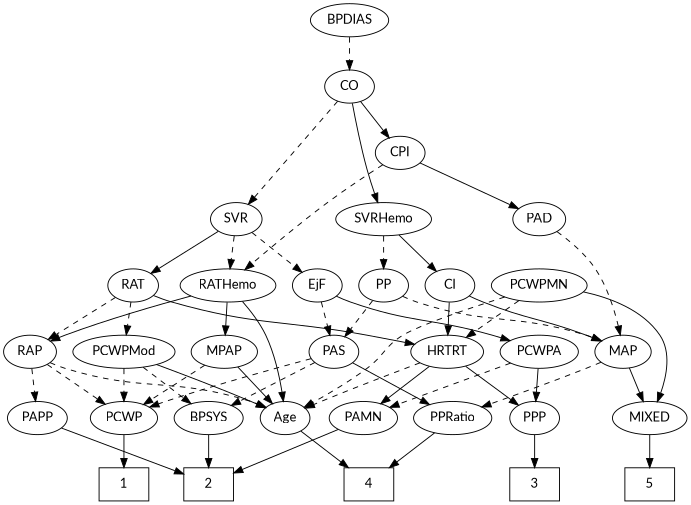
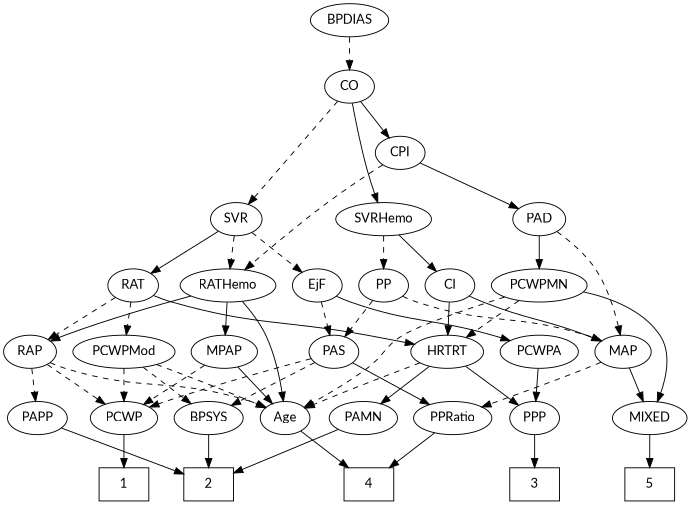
  strict digraph {
    fontname=Lato
    node [fontname=Lato]
    edge [fontname=Lato style=solid]
    1 [height=0.5 shape=box width=0.75]
    2 [height=0.5 shape=box width=0.75]
    3 [height=0.5 shape=box width=0.75]
    4 [height=0.5 shape=box width=0.75]
    5 [height=0.5 shape=box width=0.75]
    Age [height=0.5 width=0.75]
    EjF [height=0.5 width=0.75]
    PAS [height=0.5 width=0.75]
    PCWPA [height=0.5 width=1.1555]
    PCWP [height=0.5 width=0.97491]
    BPSYS [height=0.5 width=1.0471]
    PPRatio [height=0.5 width=1.1013]
    PAMN [height=0.5 width=1.011]
    PPP [height=0.5 width=0.75]
    RAP [height=0.5 width=0.77632]
    PAPP [height=0.5 width=0.88464]
    MIXED [height=0.5 width=1.1193]
    MPAP [height=0.5 width=0.97491]
    PAD [height=0.5 width=0.79437]
    PCWPMN [height=0.5 width=1.3902]
    MAP [height=0.5 width=0.84854]
    HRTRT [height=0.5 width=1.1013]
    CO [height=0.5 width=0.75]
    CPI [height=0.5 width=0.75]
    SVR [height=0.5 width=0.77632]
    SVRHemo [height=0.5 width=1.3902]
    RATHemo [height=0.5 width=1.3721]
    RAT [height=0.5 width=0.75827]
    PP [height=0.5 width=0.75]
    CI [height=0.5 width=0.75]
    PCWPMod [height=0.5 width=1.4443]
    BPDIAS [height=0.5 width=1.1735]
    Age -> 4
    EjF -> PAS [style=dashed]
    EjF -> PCWPA
    PAS -> PCWP [style=dashed]
    PAS -> BPSYS [style=dashed]
    PAS -> PPRatio
-   PCWPA -> PAMN [style=dashed]
    PCWPA -> PPP
    PCWP -> 1
    BPSYS -> 2
    PPRatio -> 4
    PAMN -> 2
    PPP -> 3
    RAP -> Age [style=dashed]
    RAP -> PCWP [style=dashed]
    RAP -> PAPP [style=dashed]
    PAPP -> 2
    MIXED -> 5
    MPAP -> Age
    MPAP -> PCWP [style=dashed]
+   PAD -> PCWPMN
    PAD -> MAP [style=dashed]
    PCWPMN -> Age [style=dashed]
    PCWPMN -> MIXED
    PCWPMN -> HRTRT [style=dashed]
    MAP -> PPRatio [style=dashed]
    MAP -> MIXED
    HRTRT -> Age [style=dashed]
    HRTRT -> PAMN
    HRTRT -> PPP
    CO -> CPI
    CO -> SVR [style=dashed]
    CO -> SVRHemo
    CPI -> PAD
    CPI -> RATHemo [style=dashed]
    SVR -> EjF [style=dashed]
    SVR -> RATHemo [style=dashed]
    SVR -> RAT
    SVRHemo -> PP [style=dashed]
    SVRHemo -> CI
    RATHemo -> Age
    RATHemo -> RAP
    RATHemo -> MPAP
    RAT -> RAP [style=dashed]
    RAT -> HRTRT
    RAT -> PCWPMod [style=dashed]
    PP -> PAS [style=dashed]
    PP -> MAP [style=dashed]
    CI -> MAP
    CI -> HRTRT
-   PCWPMod -> Age
+   PCWPMod -> Age [style=dashed]
    PCWPMod -> PCWP [style=dashed]
    PCWPMod -> BPSYS [style=dashed]
    BPDIAS -> CO [style=dashed]
  }
